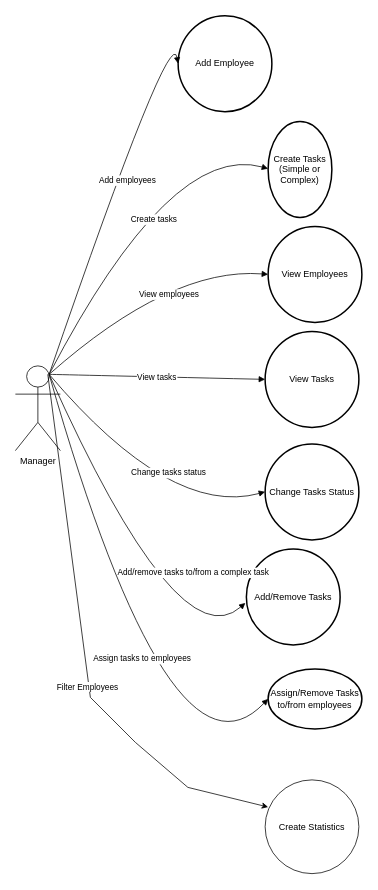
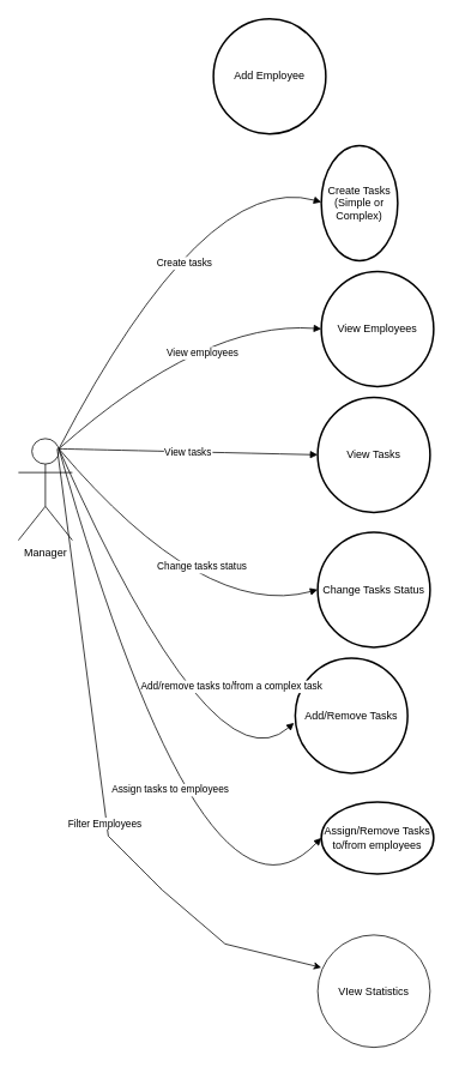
  <mxCell id="0" />
  <mxCell id="1" parent="0" />
  <mxCell id="2" value="Add Employee" style="ellipse;aspect=fixed;strokeWidth=2;whiteSpace=wrap;" parent="1" vertex="1"><mxGeometry x="237" y="20" width="125" height="128" as="geometry" /></mxCell>
  <mxCell id="3" value="Create Tasks&#10;(Simple or Complex)" style="ellipse;aspect=fixed;strokeWidth=2;whiteSpace=wrap;" parent="1" vertex="1"><mxGeometry x="357" y="161" width="85" height="128" as="geometry" /></mxCell>
  <mxCell id="4" value="View Employees" style="ellipse;aspect=fixed;strokeWidth=2;whiteSpace=wrap;" parent="1" vertex="1"><mxGeometry x="357" y="301" width="125" height="128" as="geometry" /></mxCell>
  <mxCell id="5" value="View Tasks" style="ellipse;aspect=fixed;strokeWidth=2;whiteSpace=wrap;" parent="1" vertex="1"><mxGeometry x="353" y="441" width="125" height="128" as="geometry" /></mxCell>
  <mxCell id="6" value="Change Tasks Status" style="ellipse;aspect=fixed;strokeWidth=2;whiteSpace=wrap;" parent="1" vertex="1"><mxGeometry x="353" y="591" width="125" height="128" as="geometry" /></mxCell>
  <mxCell id="7" value="Add/Remove Tasks" style="ellipse;aspect=fixed;strokeWidth=2;whiteSpace=wrap;" parent="1" vertex="1"><mxGeometry x="328" y="731" width="125" height="128" as="geometry" /></mxCell>
  <mxCell id="8" value="Assign/Remove Tasks&#10;to/from employees" style="ellipse;aspect=fixed;strokeWidth=2;whiteSpace=wrap;" parent="1" vertex="1"><mxGeometry x="357" y="891" width="125" height="80" as="geometry" /></mxCell>
- <mxCell id="9" value="Add employees" style="curved=1;startArrow=none;endArrow=block;entryX=0;entryY=0.5;exitX=0.75;exitY=0.1;exitDx=0;exitDy=0;exitPerimeter=0;" parent="1" source="16" target="2" edge="1"><mxGeometry x="0.004" y="-15" relative="1" as="geometry"><Array as="points"><mxPoint x="227" y="27" /></Array><mxPoint x="86" y="411" as="sourcePoint" /><mxPoint as="offset" /></mxGeometry></mxCell>
  <mxCell id="10" value="Create tasks" style="curved=1;startArrow=none;endArrow=block;entryX=0;entryY=0.49;exitX=0.75;exitY=0.1;exitDx=0;exitDy=0;exitPerimeter=0;" parent="1" source="16" target="3" edge="1"><mxGeometry x="0.026" y="-28" relative="1" as="geometry"><Array as="points"><mxPoint x="227" y="188" /></Array><mxPoint x="96" y="431" as="sourcePoint" /><mxPoint as="offset" /></mxGeometry></mxCell>
  <mxCell id="11" value="View employees" style="curved=1;startArrow=none;endArrow=block;entryX=0;entryY=0.5;exitX=0.75;exitY=0.1;exitDx=0;exitDy=0;exitPerimeter=0;" parent="1" source="16" target="4" edge="1"><mxGeometry x="0.1" y="-26" relative="1" as="geometry"><Array as="points"><mxPoint x="227" y="355" /></Array><mxPoint x="116" y="451" as="sourcePoint" /><mxPoint as="offset" /></mxGeometry></mxCell>
  <mxCell id="12" value="View tasks" style="curved=1;startArrow=none;endArrow=block;entryX=0;entryY=0.5;exitX=0.75;exitY=0.1;exitDx=0;exitDy=0;exitPerimeter=0;" parent="1" source="16" target="5" edge="1"><mxGeometry relative="1" as="geometry"><Array as="points" /><mxPoint x="104" y="515.46" as="sourcePoint" /></mxGeometry></mxCell>
  <mxCell id="13" value="Change tasks status" style="curved=1;startArrow=none;endArrow=block;entryX=0;entryY=0.5;exitX=0.75;exitY=0.1;exitDx=0;exitDy=0;exitPerimeter=0;entryDx=0;entryDy=0;" parent="1" source="16" target="6" edge="1"><mxGeometry x="0.068" y="37" relative="1" as="geometry"><Array as="points"><mxPoint x="227" y="689" /></Array><mxPoint x="87" y="481" as="sourcePoint" /><mxPoint x="350" y="689" as="targetPoint" /><mxPoint as="offset" /></mxGeometry></mxCell>
  <mxCell id="14" value="Add/remove tasks to/from a complex task" style="curved=1;startArrow=none;endArrow=block;entryX=-0.011;entryY=0.563;exitX=0.75;exitY=0.1;exitDx=0;exitDy=0;exitPerimeter=0;entryDx=0;entryDy=0;entryPerimeter=0;" parent="1" source="16" target="7" edge="1"><mxGeometry x="0.183" y="68" relative="1" as="geometry"><Array as="points"><mxPoint x="237" y="882" /></Array><mxPoint x="101" y="451" as="sourcePoint" /><mxPoint x="370" y="815" as="targetPoint" /><mxPoint as="offset" /></mxGeometry></mxCell>
  <mxCell id="15" value="Assign tasks to employees" style="curved=1;startArrow=none;endArrow=block;entryX=0;entryY=0.5;exitX=0.75;exitY=0.1;exitDx=0;exitDy=0;exitPerimeter=0;" parent="1" source="16" target="8" edge="1"><mxGeometry x="0.022" y="16" relative="1" as="geometry"><Array as="points"><mxPoint x="227" y="1067" /></Array><mxPoint x="36" y="571" as="sourcePoint" /><mxPoint as="offset" /></mxGeometry></mxCell>
  <mxCell id="16" value="&lt;div&gt;Manager&lt;/div&gt;&lt;div&gt;&lt;br&gt;&lt;/div&gt;" style="shape=umlActor;verticalLabelPosition=bottom;verticalAlign=top;html=1;outlineConnect=0;" vertex="1" parent="1"><mxGeometry x="20" y="487" width="60" height="113" as="geometry" /></mxCell>
- <mxCell id="17" value="&lt;div&gt;Create Statistics&lt;/div&gt;" style="ellipse;whiteSpace=wrap;html=1;aspect=fixed;" vertex="1" parent="1"><mxGeometry x="353" y="1039" width="125" height="125" as="geometry" /></mxCell>
+ <mxCell id="17" value="&lt;div&gt;VIew Statistics&lt;/div&gt;" style="ellipse;whiteSpace=wrap;html=1;aspect=fixed;" vertex="1" parent="1"><mxGeometry x="353" y="1039" width="125" height="125" as="geometry" /></mxCell>
  <mxCell id="18" value="" style="endArrow=classic;html=1;rounded=0;exitX=0.75;exitY=0.1;exitDx=0;exitDy=0;exitPerimeter=0;" edge="1" parent="1"><mxGeometry width="50" height="50" relative="1" as="geometry"><mxPoint x="63.22" y="498.3" as="sourcePoint" /><mxPoint x="356.995" y="1075.26" as="targetPoint" /><Array as="points"><mxPoint x="120" y="929" /><mxPoint x="180" y="989" /><mxPoint x="250" y="1049" /></Array></mxGeometry></mxCell>
  <mxCell id="19" value="&lt;div&gt;Filter Employees&lt;/div&gt;" style="edgeLabel;html=1;align=center;verticalAlign=middle;resizable=0;points=[];" vertex="1" connectable="0" parent="18"><mxGeometry x="0.16" y="-3" relative="1" as="geometry"><mxPoint as="offset" /></mxGeometry></mxCell>
